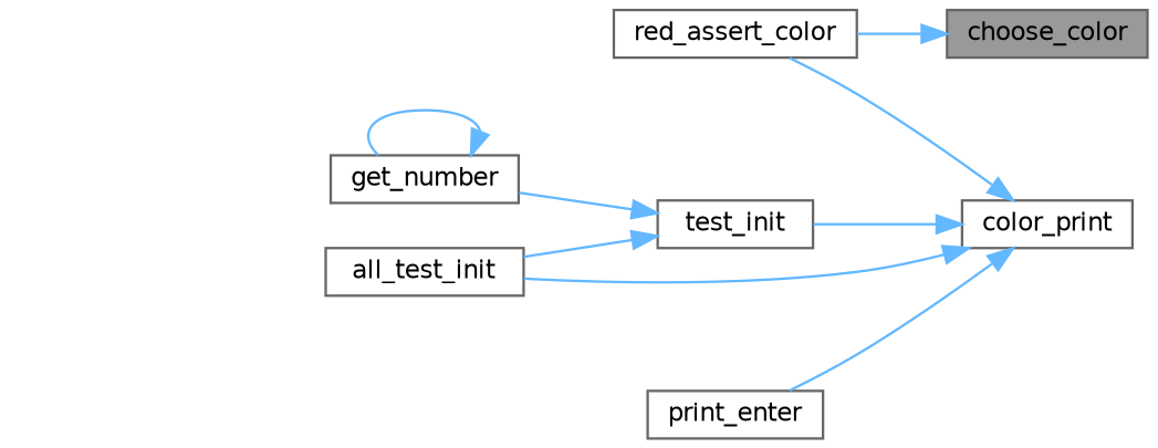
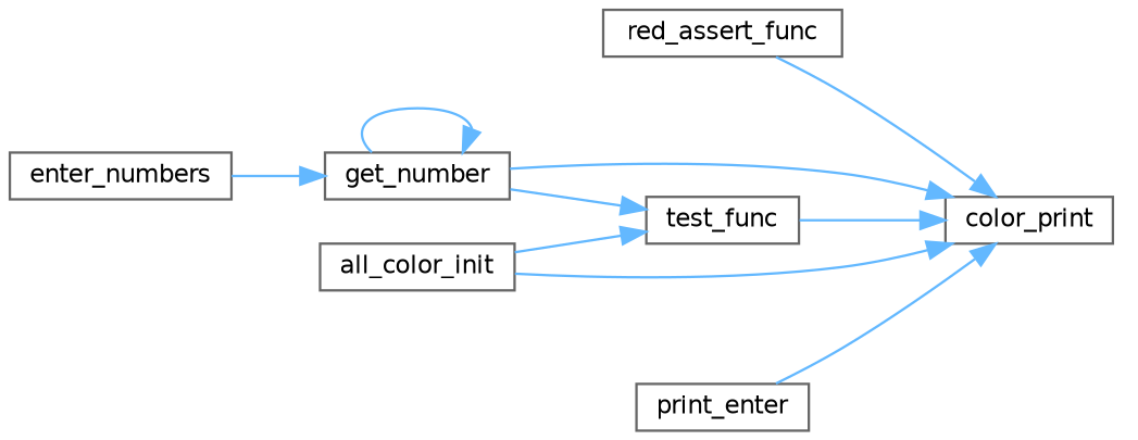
  digraph {
    rankdir=RL
    node [color=grey40 fillcolor=white fontname=Helvetica fontsize=10 shape=box style=filled]
    edge [color=steelblue1 dir=back fontname=Helvetica fontsize=10 labelfontname=Helvetica labelfontsize=10 style=solid]
-   n1 [color=gray40 fillcolor=grey60 fontcolor=black height=0.2 label=choose_color width=0.4]
-   n2 [height=0.2 label=red_assert_color width=0.4]
+   n2 [height=0.2 label=red_assert_func width=0.4]
    n3 [height=0.2 label=color_print width=0.4]
    n4 [height=0.2 label=get_number width=0.4]
-   n5 [height=0.2 label=all_test_init width=0.4]
+   n5 [height=0.2 label=all_color_init width=0.4]
    n6 [height=0.2 label=print_enter width=0.4]
-   n7 [height=0.2 label=test_init width=0.4]
-   n1 -> n2
+   n7 [height=0.2 label=test_func width=0.4]
+   n8 [height=0.2 label=enter_numbers width=0.4]
    n3 -> n2
+   n3 -> n4
    n3 -> n5
    n3 -> n6
    n3 -> n7
    n4 -> n4
+   n4 -> n8
    n7 -> n4
    n7 -> n5
  }
